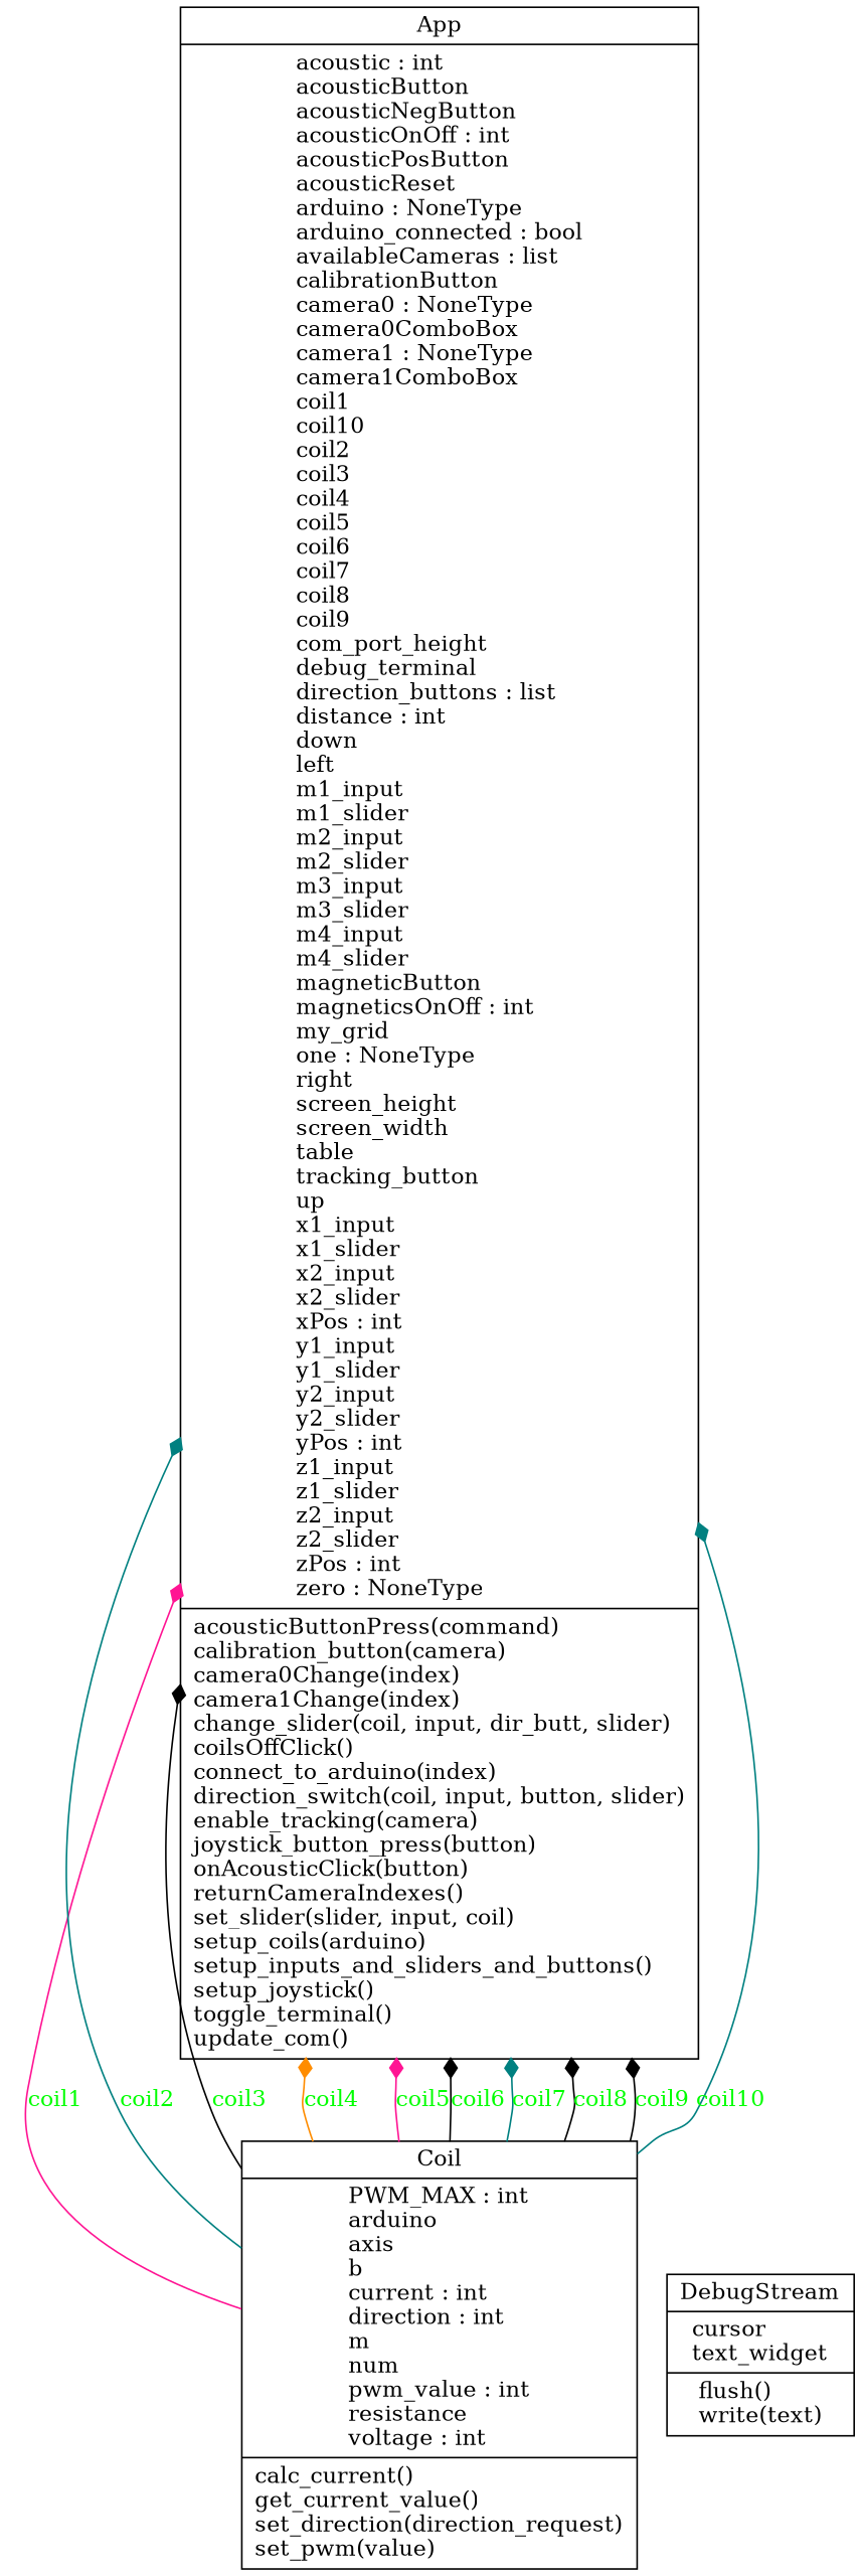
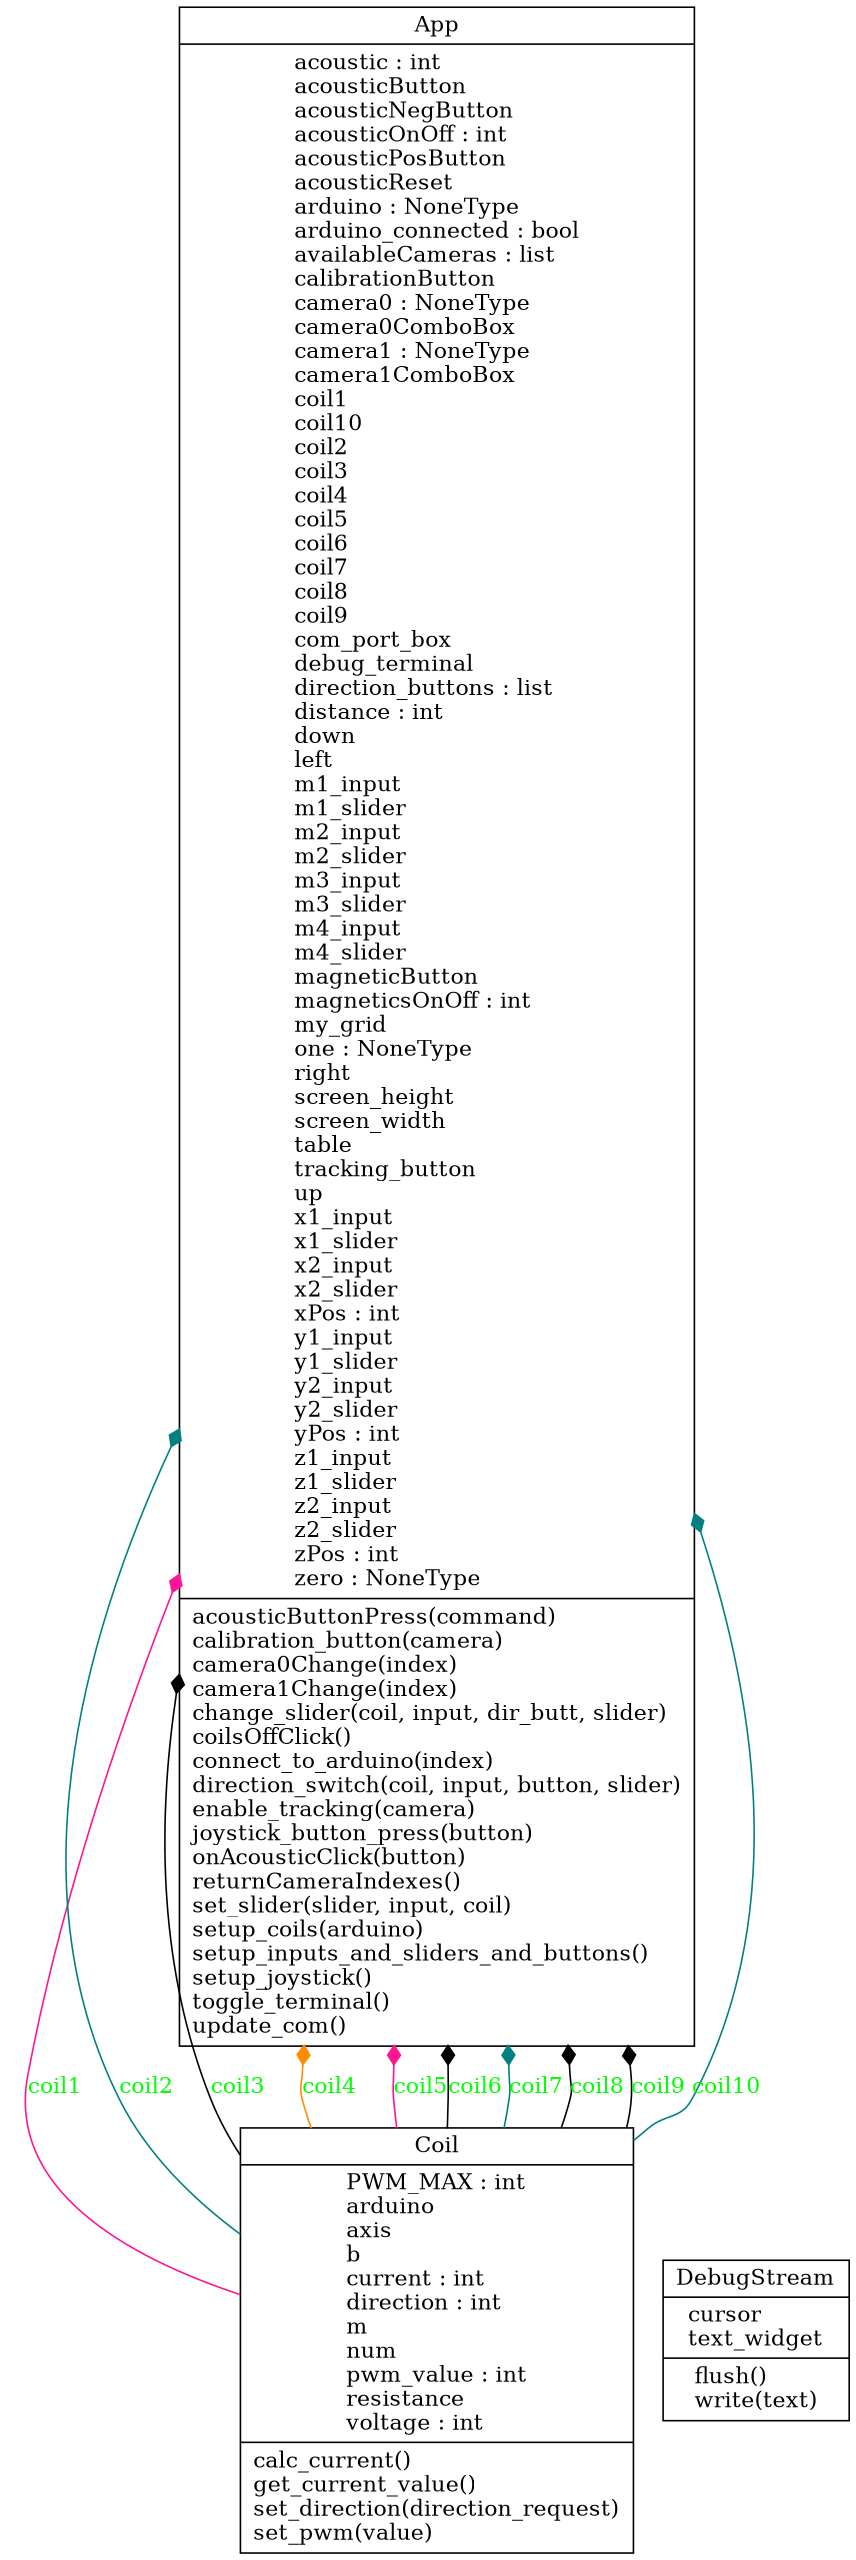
  digraph {
    rankdir=BT
    node [color=black fontcolor=black shape=record style=solid]
    edge [arrowhead=diamond arrowtail=none color=black fontcolor=green style=solid]
-   n1 [label=<{App|acoustic : int<br ALIGN="LEFT"/>acousticButton<br ALIGN="LEFT"/>acousticNegButton<br ALIGN="LEFT"/>acousticOnOff : int<br ALIGN="LEFT"/>acousticPosButton<br ALIGN="LEFT"/>acousticReset<br ALIGN="LEFT"/>arduino : NoneType<br ALIGN="LEFT"/>arduino_connected : bool<br ALIGN="LEFT"/>availableCameras : list<br ALIGN="LEFT"/>calibrationButton<br ALIGN="LEFT"/>camera0 : NoneType<br ALIGN="LEFT"/>camera0ComboBox<br ALIGN="LEFT"/>camera1 : NoneType<br ALIGN="LEFT"/>camera1ComboBox<br ALIGN="LEFT"/>coil1<br ALIGN="LEFT"/>coil10<br ALIGN="LEFT"/>coil2<br ALIGN="LEFT"/>coil3<br ALIGN="LEFT"/>coil4<br ALIGN="LEFT"/>coil5<br ALIGN="LEFT"/>coil6<br ALIGN="LEFT"/>coil7<br ALIGN="LEFT"/>coil8<br ALIGN="LEFT"/>coil9<br ALIGN="LEFT"/>com_port_height<br ALIGN="LEFT"/>debug_terminal<br ALIGN="LEFT"/>direction_buttons : list<br ALIGN="LEFT"/>distance : int<br ALIGN="LEFT"/>down<br ALIGN="LEFT"/>left<br ALIGN="LEFT"/>m1_input<br ALIGN="LEFT"/>m1_slider<br ALIGN="LEFT"/>m2_input<br ALIGN="LEFT"/>m2_slider<br ALIGN="LEFT"/>m3_input<br ALIGN="LEFT"/>m3_slider<br ALIGN="LEFT"/>m4_input<br ALIGN="LEFT"/>m4_slider<br ALIGN="LEFT"/>magneticButton<br ALIGN="LEFT"/>magneticsOnOff : int<br ALIGN="LEFT"/>my_grid<br ALIGN="LEFT"/>one : NoneType<br ALIGN="LEFT"/>right<br ALIGN="LEFT"/>screen_height<br ALIGN="LEFT"/>screen_width<br ALIGN="LEFT"/>table<br ALIGN="LEFT"/>tracking_button<br ALIGN="LEFT"/>up<br ALIGN="LEFT"/>x1_input<br ALIGN="LEFT"/>x1_slider<br ALIGN="LEFT"/>x2_input<br ALIGN="LEFT"/>x2_slider<br ALIGN="LEFT"/>xPos : int<br ALIGN="LEFT"/>y1_input<br ALIGN="LEFT"/>y1_slider<br ALIGN="LEFT"/>y2_input<br ALIGN="LEFT"/>y2_slider<br ALIGN="LEFT"/>yPos : int<br ALIGN="LEFT"/>z1_input<br ALIGN="LEFT"/>z1_slider<br ALIGN="LEFT"/>z2_input<br ALIGN="LEFT"/>z2_slider<br ALIGN="LEFT"/>zPos : int<br ALIGN="LEFT"/>zero : NoneType<br ALIGN="LEFT"/>|acousticButtonPress(command)<br ALIGN="LEFT"/>calibration_button(camera)<br ALIGN="LEFT"/>camera0Change(index)<br ALIGN="LEFT"/>camera1Change(index)<br ALIGN="LEFT"/>change_slider(coil, input, dir_butt, slider)<br ALIGN="LEFT"/>coilsOffClick()<br ALIGN="LEFT"/>connect_to_arduino(index)<br ALIGN="LEFT"/>direction_switch(coil, input, button, slider)<br ALIGN="LEFT"/>enable_tracking(camera)<br ALIGN="LEFT"/>joystick_button_press(button)<br ALIGN="LEFT"/>onAcousticClick(button)<br ALIGN="LEFT"/>returnCameraIndexes()<br ALIGN="LEFT"/>set_slider(slider, input, coil)<br ALIGN="LEFT"/>setup_coils(arduino)<br ALIGN="LEFT"/>setup_inputs_and_sliders_and_buttons()<br ALIGN="LEFT"/>setup_joystick()<br ALIGN="LEFT"/>toggle_terminal()<br ALIGN="LEFT"/>update_com()<br ALIGN="LEFT"/>}>]
+   n1 [label=<{App|acoustic : int<br ALIGN="LEFT"/>acousticButton<br ALIGN="LEFT"/>acousticNegButton<br ALIGN="LEFT"/>acousticOnOff : int<br ALIGN="LEFT"/>acousticPosButton<br ALIGN="LEFT"/>acousticReset<br ALIGN="LEFT"/>arduino : NoneType<br ALIGN="LEFT"/>arduino_connected : bool<br ALIGN="LEFT"/>availableCameras : list<br ALIGN="LEFT"/>calibrationButton<br ALIGN="LEFT"/>camera0 : NoneType<br ALIGN="LEFT"/>camera0ComboBox<br ALIGN="LEFT"/>camera1 : NoneType<br ALIGN="LEFT"/>camera1ComboBox<br ALIGN="LEFT"/>coil1<br ALIGN="LEFT"/>coil10<br ALIGN="LEFT"/>coil2<br ALIGN="LEFT"/>coil3<br ALIGN="LEFT"/>coil4<br ALIGN="LEFT"/>coil5<br ALIGN="LEFT"/>coil6<br ALIGN="LEFT"/>coil7<br ALIGN="LEFT"/>coil8<br ALIGN="LEFT"/>coil9<br ALIGN="LEFT"/>com_port_box<br ALIGN="LEFT"/>debug_terminal<br ALIGN="LEFT"/>direction_buttons : list<br ALIGN="LEFT"/>distance : int<br ALIGN="LEFT"/>down<br ALIGN="LEFT"/>left<br ALIGN="LEFT"/>m1_input<br ALIGN="LEFT"/>m1_slider<br ALIGN="LEFT"/>m2_input<br ALIGN="LEFT"/>m2_slider<br ALIGN="LEFT"/>m3_input<br ALIGN="LEFT"/>m3_slider<br ALIGN="LEFT"/>m4_input<br ALIGN="LEFT"/>m4_slider<br ALIGN="LEFT"/>magneticButton<br ALIGN="LEFT"/>magneticsOnOff : int<br ALIGN="LEFT"/>my_grid<br ALIGN="LEFT"/>one : NoneType<br ALIGN="LEFT"/>right<br ALIGN="LEFT"/>screen_height<br ALIGN="LEFT"/>screen_width<br ALIGN="LEFT"/>table<br ALIGN="LEFT"/>tracking_button<br ALIGN="LEFT"/>up<br ALIGN="LEFT"/>x1_input<br ALIGN="LEFT"/>x1_slider<br ALIGN="LEFT"/>x2_input<br ALIGN="LEFT"/>x2_slider<br ALIGN="LEFT"/>xPos : int<br ALIGN="LEFT"/>y1_input<br ALIGN="LEFT"/>y1_slider<br ALIGN="LEFT"/>y2_input<br ALIGN="LEFT"/>y2_slider<br ALIGN="LEFT"/>yPos : int<br ALIGN="LEFT"/>z1_input<br ALIGN="LEFT"/>z1_slider<br ALIGN="LEFT"/>z2_input<br ALIGN="LEFT"/>z2_slider<br ALIGN="LEFT"/>zPos : int<br ALIGN="LEFT"/>zero : NoneType<br ALIGN="LEFT"/>|acousticButtonPress(command)<br ALIGN="LEFT"/>calibration_button(camera)<br ALIGN="LEFT"/>camera0Change(index)<br ALIGN="LEFT"/>camera1Change(index)<br ALIGN="LEFT"/>change_slider(coil, input, dir_butt, slider)<br ALIGN="LEFT"/>coilsOffClick()<br ALIGN="LEFT"/>connect_to_arduino(index)<br ALIGN="LEFT"/>direction_switch(coil, input, button, slider)<br ALIGN="LEFT"/>enable_tracking(camera)<br ALIGN="LEFT"/>joystick_button_press(button)<br ALIGN="LEFT"/>onAcousticClick(button)<br ALIGN="LEFT"/>returnCameraIndexes()<br ALIGN="LEFT"/>set_slider(slider, input, coil)<br ALIGN="LEFT"/>setup_coils(arduino)<br ALIGN="LEFT"/>setup_inputs_and_sliders_and_buttons()<br ALIGN="LEFT"/>setup_joystick()<br ALIGN="LEFT"/>toggle_terminal()<br ALIGN="LEFT"/>update_com()<br ALIGN="LEFT"/>}>]
    n2 [label=<{Coil|PWM_MAX : int<br ALIGN="LEFT"/>arduino<br ALIGN="LEFT"/>axis<br ALIGN="LEFT"/>b<br ALIGN="LEFT"/>current : int<br ALIGN="LEFT"/>direction : int<br ALIGN="LEFT"/>m<br ALIGN="LEFT"/>num<br ALIGN="LEFT"/>pwm_value : int<br ALIGN="LEFT"/>resistance<br ALIGN="LEFT"/>voltage : int<br ALIGN="LEFT"/>|calc_current()<br ALIGN="LEFT"/>get_current_value()<br ALIGN="LEFT"/>set_direction(direction_request)<br ALIGN="LEFT"/>set_pwm(value)<br ALIGN="LEFT"/>}>]
    n3 [label=<{DebugStream|cursor<br ALIGN="LEFT"/>text_widget<br ALIGN="LEFT"/>|flush()<br ALIGN="LEFT"/>write(text)<br ALIGN="LEFT"/>}>]
    n2 -> n1 [color=deeppink label=coil1]
    n2 -> n1 [color=teal label=coil2]
    n2 -> n1 [label=coil3]
    n2 -> n1 [color=darkorange label=coil4]
    n2 -> n1 [color=deeppink label=coil5]
    n2 -> n1 [label=coil6]
    n2 -> n1 [color=teal label=coil7]
    n2 -> n1 [label=coil8]
    n2 -> n1 [label=coil9]
    n2 -> n1 [color=teal label=coil10]
  }
